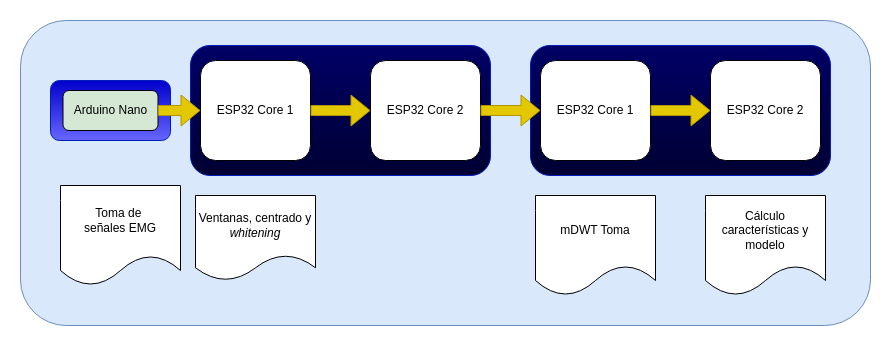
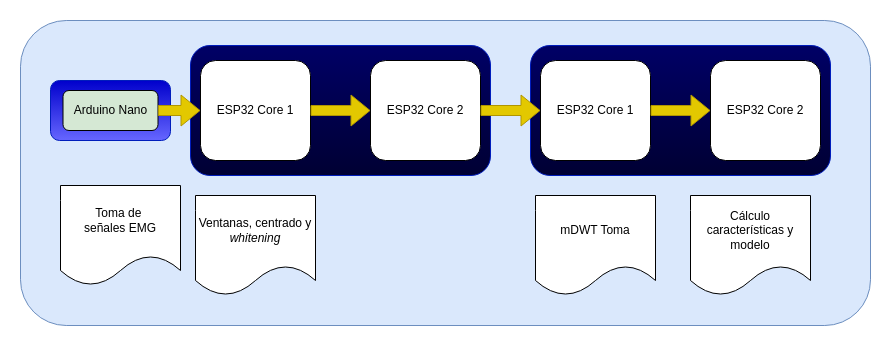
  <mxCell id="0" />
  <mxCell id="1" parent="0" />
  <mxCell id="2" value="" style="rounded=1;whiteSpace=wrap;html=1;fillColor=#dae8fc;strokeColor=#6c8ebf;" vertex="1" parent="1"><mxGeometry x="20" y="20" width="850" height="305" as="geometry" /></mxCell>
  <mxCell id="3" value="" style="rounded=1;whiteSpace=wrap;html=1;fillColor=#0000CC;fontColor=#ffffff;strokeColor=#001DBC;gradientColor=#6666FF;" vertex="1" parent="1"><mxGeometry x="50" y="80" width="120" height="60" as="geometry" /></mxCell>
  <mxCell id="4" value="Arduino Nano" style="rounded=1;whiteSpace=wrap;html=1;fillColor=#d5e8d4;" vertex="1" parent="1"><mxGeometry x="62.5" y="90" width="95" height="40" as="geometry" /></mxCell>
  <mxCell id="5" value="" style="edgeStyle=orthogonalEdgeStyle;rounded=0;orthogonalLoop=1;jettySize=auto;html=1;" edge="1" parent="1" source="6" target="4"><mxGeometry relative="1" as="geometry" /></mxCell>
  <mxCell id="6" value="" style="rounded=1;whiteSpace=wrap;html=1;fillColor=#000066;fontColor=#ffffff;strokeColor=#001DBC;gradientColor=#000033;" vertex="1" parent="1"><mxGeometry x="190" y="45" width="300" height="130" as="geometry" /></mxCell>
  <mxCell id="7" value="ESP32 Core 1" style="rounded=1;whiteSpace=wrap;html=1;" vertex="1" parent="1"><mxGeometry x="200" y="60" width="110" height="100" as="geometry" /></mxCell>
  <mxCell id="8" value="ESP32 Core 2" style="rounded=1;whiteSpace=wrap;html=1;" vertex="1" parent="1"><mxGeometry x="370" y="60" width="110" height="100" as="geometry" /></mxCell>
  <mxCell id="9" value="" style="shape=flexArrow;endArrow=classic;html=1;rounded=0;exitX=1;exitY=0.5;exitDx=0;exitDy=0;entryX=0;entryY=0.5;entryDx=0;entryDy=0;fillColor=#e3c800;strokeColor=#B09500;" edge="1" parent="1" source="4" target="7"><mxGeometry width="50" height="50" relative="1" as="geometry"><mxPoint x="100" y="215" as="sourcePoint" /><mxPoint x="150" y="165" as="targetPoint" /></mxGeometry></mxCell>
  <mxCell id="10" value="" style="shape=flexArrow;endArrow=classic;html=1;rounded=0;exitX=1;exitY=0.5;exitDx=0;exitDy=0;entryX=0;entryY=0.5;entryDx=0;entryDy=0;fillColor=#e3c800;strokeColor=#B09500;" edge="1" parent="1" source="7" target="8"><mxGeometry width="50" height="50" relative="1" as="geometry"><mxPoint x="168" y="120" as="sourcePoint" /><mxPoint x="210" y="120" as="targetPoint" /></mxGeometry></mxCell>
  <mxCell id="11" value="" style="rounded=1;whiteSpace=wrap;html=1;fillColor=#000066;fontColor=#ffffff;strokeColor=#001DBC;gradientColor=#000033;" vertex="1" parent="1"><mxGeometry x="530" y="45" width="300" height="130" as="geometry" /></mxCell>
  <mxCell id="12" value="ESP32 Core 1" style="rounded=1;whiteSpace=wrap;html=1;" vertex="1" parent="1"><mxGeometry x="540" y="60" width="110" height="100" as="geometry" /></mxCell>
  <mxCell id="13" value="ESP32 Core 2" style="rounded=1;whiteSpace=wrap;html=1;" vertex="1" parent="1"><mxGeometry x="710" y="60" width="110" height="100" as="geometry" /></mxCell>
  <mxCell id="14" value="" style="shape=flexArrow;endArrow=classic;html=1;rounded=0;exitX=1;exitY=0.5;exitDx=0;exitDy=0;entryX=0;entryY=0.5;entryDx=0;entryDy=0;fillColor=#e3c800;strokeColor=#B09500;" edge="1" parent="1" source="12" target="13"><mxGeometry width="50" height="50" relative="1" as="geometry"><mxPoint x="508" y="120" as="sourcePoint" /><mxPoint x="550" y="120" as="targetPoint" /></mxGeometry></mxCell>
  <mxCell id="15" value="" style="shape=flexArrow;endArrow=classic;html=1;rounded=0;exitX=1;exitY=0.5;exitDx=0;exitDy=0;entryX=0;entryY=0.5;entryDx=0;entryDy=0;fillColor=#e3c800;strokeColor=#B09500;" edge="1" parent="1" source="8" target="12"><mxGeometry width="50" height="50" relative="1" as="geometry"><mxPoint x="660" y="120" as="sourcePoint" /><mxPoint x="720" y="120" as="targetPoint" /></mxGeometry></mxCell>
  <mxCell id="16" value="Toma de&amp;nbsp;&lt;div&gt;señales&amp;nbsp;&lt;span style=&quot;background-color: initial;&quot;&gt;EMG&lt;/span&gt;&lt;/div&gt;" style="shape=document;whiteSpace=wrap;html=1;boundedLbl=1;" vertex="1" parent="1"><mxGeometry x="60" y="185" width="120" height="100" as="geometry" /></mxCell>
- <mxCell id="17" value="Ventanas, centrado y &lt;i&gt;whitening&lt;/i&gt;" style="shape=document;whiteSpace=wrap;html=1;boundedLbl=1;" vertex="1" parent="1"><mxGeometry x="195" y="195" width="120" height="85" as="geometry" /></mxCell>
+ <mxCell id="17" value="Ventanas, centrado y &lt;i&gt;whitening&lt;/i&gt;" style="shape=document;whiteSpace=wrap;html=1;boundedLbl=1;" vertex="1" parent="1"><mxGeometry x="195" y="195" width="120" height="100" as="geometry" /></mxCell>
  <mxCell id="18" value="mDWT Toma" style="shape=document;whiteSpace=wrap;html=1;boundedLbl=1;" vertex="1" parent="1"><mxGeometry x="535" y="195" width="120" height="100" as="geometry" /></mxCell>
- <mxCell id="19" value="Cálculo características y modelo" style="shape=document;whiteSpace=wrap;html=1;boundedLbl=1;" vertex="1" parent="1"><mxGeometry x="705" y="195" width="120" height="100" as="geometry" /></mxCell>
+ <mxCell id="19" value="Cálculo características y modelo" style="shape=document;whiteSpace=wrap;html=1;boundedLbl=1;" vertex="1" parent="1"><mxGeometry x="690" y="195" width="120" height="100" as="geometry" /></mxCell>
